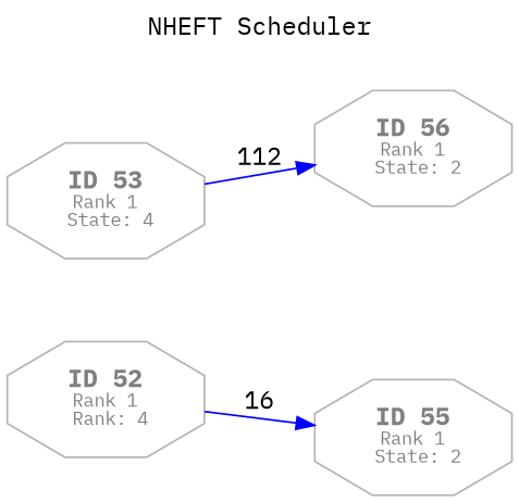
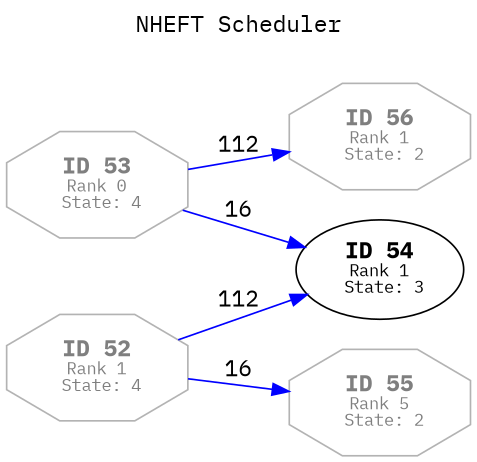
  digraph {
    fontname="IBM Plex Mono"
    label="NHEFT Scheduler"
    labelloc=t
    rankdir=LR
    node [color=gray70 fontcolor=gray50 fontname="IBM Plex Mono" shape=octagon]
    edge [color=blue fontname="IBM Plex Mono"]
    n1 [label=<<B>ID 56</B><BR /><FONT POINT-SIZE="10">Rank 1<BR /> State: 2</FONT>>]
-   n2 [label=<<B>ID 55</B><BR /><FONT POINT-SIZE="10">Rank 1<BR /> State: 2</FONT>>]
-   n4 [label=<<B>ID 53</B><BR /><FONT POINT-SIZE="10">Rank 1<BR /> State: 4</FONT>>]
-   n5 [label=<<B>ID 52</B><BR /><FONT POINT-SIZE="10">Rank 1<BR /> Rank: 4</FONT>>]
+   n2 [label=<<B>ID 55</B><BR /><FONT POINT-SIZE="10">Rank 5<BR /> State: 2</FONT>>]
+   n3 [label=<<B>ID 54</B><BR /><FONT POINT-SIZE="10">Rank 1<BR /> State: 3</FONT>> color="" fontcolor="" shape=""]
+   n4 [label=<<B>ID 53</B><BR /><FONT POINT-SIZE="10">Rank 0<BR /> State: 4</FONT>>]
+   n5 [label=<<B>ID 52</B><BR /><FONT POINT-SIZE="10">Rank 1<BR /> State: 4</FONT>>]
    n4 -> n1 [label=<112>]
+   n4 -> n3 [label=<16>]
    n5 -> n2 [label=<16>]
+   n5 -> n3 [label=<112>]
  }
